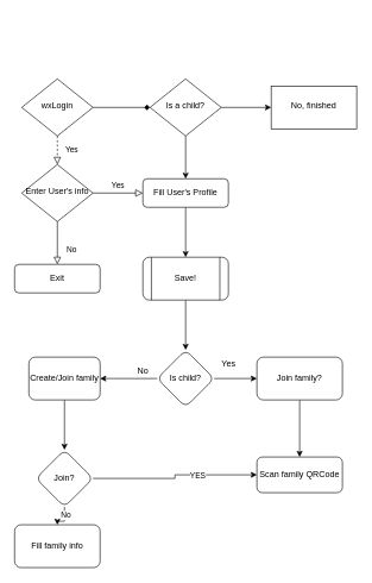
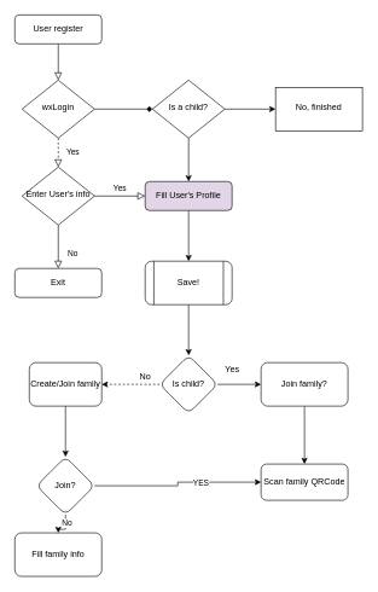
  <mxCell id="0" />
  <mxCell id="1" parent="0" />
+ <mxCell id="2" value="" style="rounded=0;html=1;jettySize=auto;orthogonalLoop=1;fontSize=11;endArrow=block;endFill=0;endSize=8;strokeWidth=1;shadow=0;labelBackgroundColor=none;edgeStyle=orthogonalEdgeStyle;" parent="1" source="3" target="6" edge="1"><mxGeometry relative="1" as="geometry" /></mxCell>
+ <mxCell id="3" value="User register" style="rounded=1;whiteSpace=wrap;html=1;fontSize=12;glass=0;strokeWidth=1;shadow=0;" parent="1" vertex="1"><mxGeometry x="20" y="20" width="120" height="40" as="geometry" /></mxCell>
  <mxCell id="4" value="Yes" style="rounded=0;html=1;jettySize=auto;orthogonalLoop=1;fontSize=11;endArrow=block;endFill=0;endSize=8;strokeWidth=1;shadow=0;labelBackgroundColor=none;edgeStyle=orthogonalEdgeStyle;dashed=1;" parent="1" source="6" target="9" edge="1"><mxGeometry y="20" relative="1" as="geometry"><mxPoint as="offset" /></mxGeometry></mxCell>
  <mxCell id="5" value="" style="edgeStyle=orthogonalEdgeStyle;rounded=0;orthogonalLoop=1;jettySize=auto;html=1;endArrow=diamond;" edge="1" parent="1" source="6" target="15"><mxGeometry relative="1" as="geometry" /></mxCell>
  <mxCell id="6" value="wxLogin" style="rhombus;whiteSpace=wrap;html=1;shadow=0;fontFamily=Helvetica;fontSize=12;align=center;strokeWidth=1;spacing=6;spacingTop=-4;" parent="1" vertex="1"><mxGeometry x="30" y="110" width="100" height="80" as="geometry" /></mxCell>
  <mxCell id="7" value="No" style="rounded=0;html=1;jettySize=auto;orthogonalLoop=1;fontSize=11;endArrow=block;endFill=0;endSize=8;strokeWidth=1;shadow=0;labelBackgroundColor=none;edgeStyle=orthogonalEdgeStyle;" parent="1" source="9" target="10" edge="1"><mxGeometry x="0.333" y="20" relative="1" as="geometry"><mxPoint as="offset" /></mxGeometry></mxCell>
  <mxCell id="8" value="Yes" style="edgeStyle=orthogonalEdgeStyle;rounded=0;html=1;jettySize=auto;orthogonalLoop=1;fontSize=11;endArrow=block;endFill=0;endSize=8;strokeWidth=1;shadow=0;labelBackgroundColor=none;" parent="1" source="9" target="12" edge="1"><mxGeometry y="10" relative="1" as="geometry"><mxPoint as="offset" /></mxGeometry></mxCell>
  <mxCell id="9" value="Enter User's info" style="rhombus;whiteSpace=wrap;html=1;shadow=0;fontFamily=Helvetica;fontSize=12;align=center;strokeWidth=1;spacing=6;spacingTop=-4;" parent="1" vertex="1"><mxGeometry x="30" y="230" width="100" height="80" as="geometry" /></mxCell>
  <mxCell id="10" value="Exit" style="rounded=1;whiteSpace=wrap;html=1;fontSize=12;glass=0;strokeWidth=1;shadow=0;" parent="1" vertex="1"><mxGeometry x="20" y="370" width="120" height="40" as="geometry" /></mxCell>
  <mxCell id="11" value="" style="edgeStyle=orthogonalEdgeStyle;rounded=0;orthogonalLoop=1;jettySize=auto;html=1;" edge="1" parent="1" source="12" target="18"><mxGeometry relative="1" as="geometry" /></mxCell>
- <mxCell id="12" value="Fill User's Profile" style="rounded=1;whiteSpace=wrap;html=1;fontSize=12;glass=0;strokeWidth=1;shadow=0;" parent="1" vertex="1"><mxGeometry x="200" y="250" width="120" height="40" as="geometry" /></mxCell>
+ <mxCell id="12" value="Fill User's Profile" style="rounded=1;whiteSpace=wrap;html=1;fontSize=12;glass=0;strokeWidth=1;shadow=0;fillColor=#e1d5e7;" parent="1" vertex="1"><mxGeometry x="200" y="250" width="120" height="40" as="geometry" /></mxCell>
  <mxCell id="13" value="" style="edgeStyle=orthogonalEdgeStyle;rounded=0;orthogonalLoop=1;jettySize=auto;html=1;" edge="1" parent="1" source="15" target="16"><mxGeometry relative="1" as="geometry" /></mxCell>
  <mxCell id="14" value="" style="edgeStyle=orthogonalEdgeStyle;rounded=0;orthogonalLoop=1;jettySize=auto;html=1;" edge="1" parent="1" source="15" target="12"><mxGeometry relative="1" as="geometry" /></mxCell>
  <mxCell id="15" value="Is a child?" style="rhombus;whiteSpace=wrap;html=1;shadow=0;fontFamily=Helvetica;fontSize=12;align=center;strokeWidth=1;spacing=6;spacingTop=-4;" vertex="1" parent="1"><mxGeometry x="210" y="110" width="100" height="80" as="geometry" /></mxCell>
  <mxCell id="16" value="No, finished" style="whiteSpace=wrap;html=1;shadow=0;strokeWidth=1;spacing=6;spacingTop=-4;" vertex="1" parent="1"><mxGeometry x="380" y="120" width="120" height="60" as="geometry" /></mxCell>
  <mxCell id="17" value="" style="edgeStyle=orthogonalEdgeStyle;rounded=0;orthogonalLoop=1;jettySize=auto;html=1;" edge="1" parent="1" source="18" target="21"><mxGeometry relative="1" as="geometry" /></mxCell>
  <mxCell id="18" value="Save!" style="shape=process;whiteSpace=wrap;html=1;backgroundOutline=1;rounded=1;glass=0;strokeWidth=1;shadow=0;" vertex="1" parent="1"><mxGeometry x="200" y="360" width="120" height="60" as="geometry" /></mxCell>
- <mxCell id="19" value="" style="edgeStyle=orthogonalEdgeStyle;rounded=0;orthogonalLoop=1;jettySize=auto;html=1;" edge="1" parent="1" source="21" target="23"><mxGeometry relative="1" as="geometry" /></mxCell>
+ <mxCell id="19" value="" style="edgeStyle=orthogonalEdgeStyle;rounded=0;orthogonalLoop=1;jettySize=auto;html=1;dashed=1;" edge="1" parent="1" source="21" target="23"><mxGeometry relative="1" as="geometry" /></mxCell>
  <mxCell id="20" value="" style="edgeStyle=orthogonalEdgeStyle;rounded=0;orthogonalLoop=1;jettySize=auto;html=1;" edge="1" parent="1" source="21" target="25"><mxGeometry relative="1" as="geometry" /></mxCell>
  <mxCell id="21" value="Is child?" style="rhombus;whiteSpace=wrap;html=1;rounded=1;glass=0;strokeWidth=1;shadow=0;" vertex="1" parent="1"><mxGeometry x="220" y="490" width="80" height="80" as="geometry" /></mxCell>
  <mxCell id="22" value="" style="edgeStyle=orthogonalEdgeStyle;rounded=0;orthogonalLoop=1;jettySize=auto;html=1;" edge="1" parent="1" source="23" target="34"><mxGeometry relative="1" as="geometry" /></mxCell>
  <mxCell id="23" value="Create/Join family" style="whiteSpace=wrap;html=1;rounded=1;glass=0;strokeWidth=1;shadow=0;" vertex="1" parent="1"><mxGeometry x="40" y="500" width="100" height="60" as="geometry" /></mxCell>
  <mxCell id="24" value="" style="edgeStyle=orthogonalEdgeStyle;rounded=0;orthogonalLoop=1;jettySize=auto;html=1;" edge="1" parent="1" source="25" target="29"><mxGeometry relative="1" as="geometry" /></mxCell>
  <mxCell id="25" value="Join family?" style="whiteSpace=wrap;html=1;rounded=1;glass=0;strokeWidth=1;shadow=0;" vertex="1" parent="1"><mxGeometry x="360" y="500" width="120" height="60" as="geometry" /></mxCell>
  <mxCell id="26" value="Yes" style="text;html=1;align=center;verticalAlign=middle;resizable=0;points=[];autosize=1;strokeColor=none;fillColor=none;" vertex="1" parent="1"><mxGeometry x="300" y="495" width="40" height="30" as="geometry" /></mxCell>
  <mxCell id="27" value="No" style="text;html=1;align=center;verticalAlign=middle;resizable=0;points=[];autosize=1;strokeColor=none;fillColor=none;" vertex="1" parent="1"><mxGeometry x="180" y="505" width="40" height="30" as="geometry" /></mxCell>
  <mxCell id="28" value="Fill family info" style="whiteSpace=wrap;html=1;rounded=1;glass=0;strokeWidth=1;shadow=0;" vertex="1" parent="1"><mxGeometry x="20" y="735" width="120" height="60" as="geometry" /></mxCell>
  <mxCell id="29" value="Scan family QRCode" style="whiteSpace=wrap;html=1;rounded=1;glass=0;strokeWidth=1;shadow=0;" vertex="1" parent="1"><mxGeometry x="360" y="640" width="120" height="50" as="geometry" /></mxCell>
  <mxCell id="30" style="edgeStyle=orthogonalEdgeStyle;rounded=0;orthogonalLoop=1;jettySize=auto;html=1;" edge="1" parent="1" source="34" target="29"><mxGeometry relative="1" as="geometry" /></mxCell>
  <mxCell id="31" value="YES" style="edgeLabel;html=1;align=center;verticalAlign=middle;resizable=0;points=[];" vertex="1" connectable="0" parent="30"><mxGeometry x="0.287" relative="1" as="geometry"><mxPoint as="offset" /></mxGeometry></mxCell>
  <mxCell id="32" style="edgeStyle=orthogonalEdgeStyle;rounded=0;orthogonalLoop=1;jettySize=auto;html=1;" edge="1" parent="1" source="34" target="28"><mxGeometry relative="1" as="geometry" /></mxCell>
  <mxCell id="33" value="No" style="edgeLabel;html=1;align=center;verticalAlign=middle;resizable=0;points=[];" vertex="1" connectable="0" parent="32"><mxGeometry x="-0.4" y="1" relative="1" as="geometry"><mxPoint as="offset" /></mxGeometry></mxCell>
  <mxCell id="34" value="Join?" style="rhombus;whiteSpace=wrap;html=1;rounded=1;glass=0;strokeWidth=1;shadow=0;" vertex="1" parent="1"><mxGeometry x="50" y="630" width="80" height="80" as="geometry" /></mxCell>
